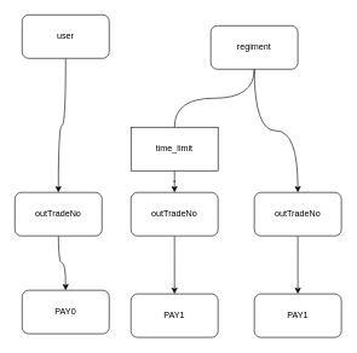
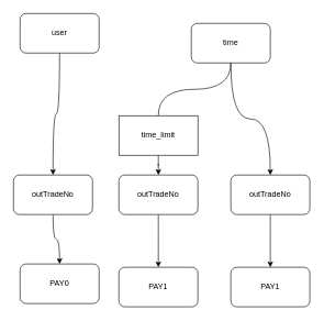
  <mxCell id="0" />
  <mxCell id="1" parent="0" />
  <mxCell id="2" style="edgeStyle=orthogonalEdgeStyle;curved=1;rounded=0;orthogonalLoop=1;jettySize=auto;html=1;exitX=0.5;exitY=1;exitDx=0;exitDy=0;fontFamily=Helvetica;fontSize=12;fontColor=default;" edge="1" parent="1" source="3" target="10"><mxGeometry relative="1" as="geometry" /></mxCell>
  <mxCell id="3" value="user" style="rounded=1;whiteSpace=wrap;html=1;" parent="1" vertex="1"><mxGeometry x="30" y="20" width="120" height="60" as="geometry" /></mxCell>
  <mxCell id="4" style="edgeStyle=orthogonalEdgeStyle;rounded=0;orthogonalLoop=1;jettySize=auto;html=1;exitX=0.5;exitY=1;exitDx=0;exitDy=0;entryX=0.5;entryY=0;entryDx=0;entryDy=0;fontFamily=Helvetica;fontSize=12;fontColor=default;curved=1;endArrow=none;" edge="1" parent="1" source="6" target="8"><mxGeometry relative="1" as="geometry" /></mxCell>
  <mxCell id="5" style="edgeStyle=orthogonalEdgeStyle;curved=1;rounded=0;orthogonalLoop=1;jettySize=auto;html=1;exitX=0.5;exitY=1;exitDx=0;exitDy=0;fontFamily=Helvetica;fontSize=12;fontColor=default;" edge="1" parent="1" source="6" target="12"><mxGeometry relative="1" as="geometry" /></mxCell>
- <mxCell id="6" value="regiment" style="rounded=1;whiteSpace=wrap;html=1;" vertex="1" parent="1"><mxGeometry x="290" y="35" width="120" height="60" as="geometry" /></mxCell>
+ <mxCell id="6" value="time" style="rounded=1;whiteSpace=wrap;html=1;" vertex="1" parent="1"><mxGeometry x="290" y="35" width="120" height="60" as="geometry" /></mxCell>
  <mxCell id="7" value="" style="edgeStyle=orthogonalEdgeStyle;curved=1;rounded=0;orthogonalLoop=1;jettySize=auto;html=1;fontFamily=Helvetica;fontSize=12;fontColor=default;" edge="1" parent="1" source="8" target="14"><mxGeometry relative="1" as="geometry" /></mxCell>
  <mxCell id="8" value="time_limit" style="whiteSpace=wrap;html=1;rounded=0;" vertex="1" parent="1"><mxGeometry x="180" y="175" width="120" height="60" as="geometry" /></mxCell>
  <mxCell id="9" value="" style="edgeStyle=orthogonalEdgeStyle;curved=1;rounded=0;orthogonalLoop=1;jettySize=auto;html=1;fontFamily=Helvetica;fontSize=12;fontColor=default;" edge="1" parent="1" source="10" target="17"><mxGeometry relative="1" as="geometry" /></mxCell>
  <mxCell id="10" value="outTradeNo" style="whiteSpace=wrap;html=1;rounded=1;" vertex="1" parent="1"><mxGeometry x="20" y="265" width="120" height="60" as="geometry" /></mxCell>
  <mxCell id="11" value="" style="edgeStyle=orthogonalEdgeStyle;curved=1;rounded=0;orthogonalLoop=1;jettySize=auto;html=1;fontFamily=Helvetica;fontSize=12;fontColor=default;" edge="1" parent="1" source="12" target="15"><mxGeometry relative="1" as="geometry" /></mxCell>
  <mxCell id="12" value="outTradeNo" style="whiteSpace=wrap;html=1;rounded=1;" vertex="1" parent="1"><mxGeometry x="350" y="265" width="120" height="60" as="geometry" /></mxCell>
  <mxCell id="13" value="" style="edgeStyle=orthogonalEdgeStyle;curved=1;rounded=0;orthogonalLoop=1;jettySize=auto;html=1;fontFamily=Helvetica;fontSize=12;fontColor=default;" edge="1" parent="1" source="14" target="16"><mxGeometry relative="1" as="geometry" /></mxCell>
  <mxCell id="14" value="outTradeNo" style="whiteSpace=wrap;html=1;rounded=1;" vertex="1" parent="1"><mxGeometry x="180" y="265" width="120" height="60" as="geometry" /></mxCell>
  <mxCell id="15" value="PAY1" style="whiteSpace=wrap;html=1;rounded=1;" vertex="1" parent="1"><mxGeometry x="350" y="405" width="120" height="60" as="geometry" /></mxCell>
  <mxCell id="16" value="PAY1" style="whiteSpace=wrap;html=1;rounded=1;" vertex="1" parent="1"><mxGeometry x="180" y="405" width="120" height="60" as="geometry" /></mxCell>
  <mxCell id="17" value="PAY0" style="whiteSpace=wrap;html=1;rounded=1;" vertex="1" parent="1"><mxGeometry x="30" y="400" width="120" height="60" as="geometry" /></mxCell>
